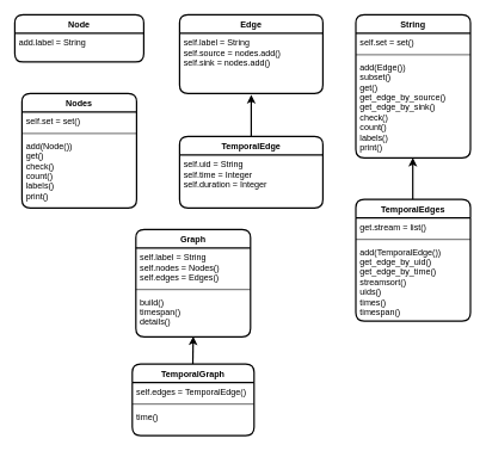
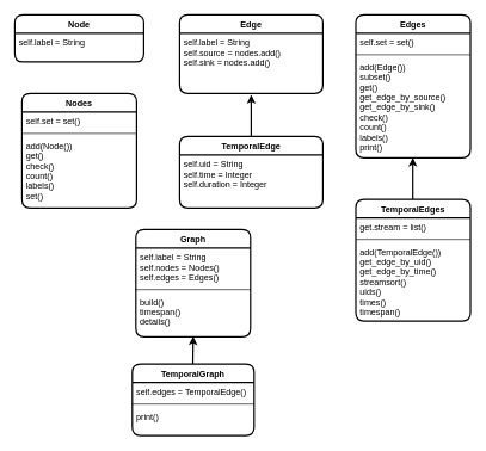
  <mxCell id="0" />
  <mxCell id="1" parent="0" />
  <mxCell id="2" value="" style="endArrow=classic;html=1;strokeWidth=2;entryX=0.5;entryY=1.024;entryDx=0;entryDy=0;entryPerimeter=0;exitX=0.5;exitY=0;exitDx=0;exitDy=0;" edge="1" parent="1" source="7" target="5"><mxGeometry width="50" height="50" relative="1" as="geometry"><mxPoint x="20" y="310" as="sourcePoint" /><mxPoint x="70" y="260" as="targetPoint" /></mxGeometry></mxCell>
  <mxCell id="3" value="" style="endArrow=classic;html=1;strokeWidth=2;entryX=0.5;entryY=1.024;entryDx=0;entryDy=0;entryPerimeter=0;exitX=0.5;exitY=0;exitDx=0;exitDy=0;" edge="1" parent="1"><mxGeometry width="50" height="50" relative="1" as="geometry"><mxPoint x="575.5" y="277.98" as="sourcePoint" /><mxPoint x="575.5" y="219.996" as="targetPoint" /></mxGeometry></mxCell>
  <mxCell id="4" value="Edge" style="swimlane;fontStyle=1;align=center;verticalAlign=top;childLayout=stackLayout;horizontal=1;startSize=26;horizontalStack=0;resizeParent=1;resizeParentMax=0;resizeLast=0;collapsible=1;marginBottom=0;strokeWidth=2;rounded=1;" vertex="1" parent="1"><mxGeometry x="250" y="20" width="200" height="110" as="geometry" /></mxCell>
  <mxCell id="5" value="self.label = String&#10;self.source = nodes.add()&#10;self.sink = nodes.add()" style="text;strokeColor=none;fillColor=none;align=left;verticalAlign=top;spacingLeft=4;spacingRight=4;overflow=hidden;rotatable=0;points=[[0,0.5],[1,0.5]];portConstraint=eastwest;rounded=0;" vertex="1" parent="4"><mxGeometry y="26" width="200" height="84" as="geometry" /></mxCell>
  <mxCell id="6" value="" style="line;strokeWidth=1;fillColor=none;align=left;verticalAlign=middle;spacingTop=-1;spacingLeft=3;spacingRight=3;rotatable=0;labelPosition=right;points=[];portConstraint=eastwest;" vertex="1" parent="4"><mxGeometry y="110" width="200" as="geometry" /></mxCell>
  <mxCell id="7" value="TemporalEdge" style="swimlane;fontStyle=1;align=center;verticalAlign=top;childLayout=stackLayout;horizontal=1;startSize=26;horizontalStack=0;resizeParent=1;resizeParentMax=0;resizeLast=0;collapsible=1;marginBottom=0;strokeWidth=2;rounded=1;" vertex="1" parent="1"><mxGeometry x="250" y="190" width="200" height="100" as="geometry"><mxRectangle x="445" y="230" width="110" height="26" as="alternateBounds" /></mxGeometry></mxCell>
  <mxCell id="8" value="self.uid = String&#10;self.time = Integer&#10;self.duration = Integer" style="text;align=left;verticalAlign=top;spacingLeft=4;spacingRight=4;overflow=hidden;rotatable=0;points=[[0,0.5],[1,0.5]];portConstraint=eastwest;" vertex="1" parent="7"><mxGeometry y="26" width="200" height="74" as="geometry" /></mxCell>
  <mxCell id="9" value="" style="line;strokeWidth=1;fillColor=none;align=left;verticalAlign=middle;spacingTop=-1;spacingLeft=3;spacingRight=3;rotatable=0;labelPosition=right;points=[];portConstraint=eastwest;" vertex="1" parent="7"><mxGeometry y="100" width="200" as="geometry" /></mxCell>
  <mxCell id="10" value="Nodes" style="swimlane;fontStyle=1;align=center;verticalAlign=top;childLayout=stackLayout;horizontal=1;startSize=26;horizontalStack=0;resizeParent=1;resizeParentMax=0;resizeLast=0;collapsible=1;marginBottom=0;rounded=1;strokeWidth=2;" vertex="1" parent="1"><mxGeometry x="30" y="130" width="160" height="160" as="geometry" /></mxCell>
  <mxCell id="11" value="self.set = set()" style="text;strokeColor=none;fillColor=none;align=left;verticalAlign=top;spacingLeft=4;spacingRight=4;overflow=hidden;rotatable=0;points=[[0,0.5],[1,0.5]];portConstraint=eastwest;strokeWidth=1;" vertex="1" parent="10"><mxGeometry y="26" width="160" height="26" as="geometry" /></mxCell>
  <mxCell id="12" value="" style="line;strokeWidth=1;fillColor=none;align=left;verticalAlign=middle;spacingTop=-1;spacingLeft=3;spacingRight=3;rotatable=0;labelPosition=right;points=[];portConstraint=eastwest;" vertex="1" parent="10"><mxGeometry y="52" width="160" height="8" as="geometry" /></mxCell>
- <mxCell id="13" value="add(Node())&#10;get()&#10;check()&#10;count()&#10;labels()&#10;print()" style="text;strokeColor=none;fillColor=none;align=left;verticalAlign=top;spacingLeft=4;spacingRight=4;overflow=hidden;rotatable=0;points=[[0,0.5],[1,0.5]];portConstraint=eastwest;strokeWidth=1;" vertex="1" parent="10"><mxGeometry y="60" width="160" height="100" as="geometry" /></mxCell>
- <mxCell id="14" value="String" style="swimlane;fontStyle=1;align=center;verticalAlign=top;childLayout=stackLayout;horizontal=1;startSize=26;horizontalStack=0;resizeParent=1;resizeParentMax=0;resizeLast=0;collapsible=1;marginBottom=0;rounded=1;strokeWidth=2;" vertex="1" parent="1"><mxGeometry x="496" y="20" width="160" height="200" as="geometry" /></mxCell>
+ <mxCell id="13" value="add(Node())&#10;get()&#10;check()&#10;count()&#10;labels()&#10;set()" style="text;strokeColor=none;fillColor=none;align=left;verticalAlign=top;spacingLeft=4;spacingRight=4;overflow=hidden;rotatable=0;points=[[0,0.5],[1,0.5]];portConstraint=eastwest;strokeWidth=1;" vertex="1" parent="10"><mxGeometry y="60" width="160" height="100" as="geometry" /></mxCell>
+ <mxCell id="14" value="Edges" style="swimlane;fontStyle=1;align=center;verticalAlign=top;childLayout=stackLayout;horizontal=1;startSize=26;horizontalStack=0;resizeParent=1;resizeParentMax=0;resizeLast=0;collapsible=1;marginBottom=0;rounded=1;strokeWidth=2;" vertex="1" parent="1"><mxGeometry x="496" y="20" width="160" height="200" as="geometry" /></mxCell>
  <mxCell id="15" value="self.set = set()" style="text;strokeColor=none;fillColor=none;align=left;verticalAlign=top;spacingLeft=4;spacingRight=4;overflow=hidden;rotatable=0;points=[[0,0.5],[1,0.5]];portConstraint=eastwest;strokeWidth=1;" vertex="1" parent="14"><mxGeometry y="26" width="160" height="26" as="geometry" /></mxCell>
  <mxCell id="16" value="" style="line;strokeWidth=1;fillColor=none;align=left;verticalAlign=middle;spacingTop=-1;spacingLeft=3;spacingRight=3;rotatable=0;labelPosition=right;points=[];portConstraint=eastwest;" vertex="1" parent="14"><mxGeometry y="52" width="160" height="8" as="geometry" /></mxCell>
  <mxCell id="17" value="add(Edge())&#10;subset()&#10;get()&#10;get_edge_by_source()&#10;get_edge_by_sink()&#10;check()&#10;count()&#10;labels()&#10;print()" style="text;strokeColor=none;fillColor=none;align=left;verticalAlign=top;spacingLeft=4;spacingRight=4;overflow=hidden;rotatable=0;points=[[0,0.5],[1,0.5]];portConstraint=eastwest;strokeWidth=1;" vertex="1" parent="14"><mxGeometry y="60" width="160" height="140" as="geometry" /></mxCell>
  <mxCell id="18" value="TemporalEdges" style="swimlane;fontStyle=1;align=center;verticalAlign=top;childLayout=stackLayout;horizontal=1;startSize=26;horizontalStack=0;resizeParent=1;resizeParentMax=0;resizeLast=0;collapsible=1;marginBottom=0;rounded=1;strokeWidth=2;" vertex="1" parent="1"><mxGeometry x="496" y="277.98" width="160" height="170" as="geometry" /></mxCell>
  <mxCell id="19" value="get.stream = list()" style="text;strokeColor=none;fillColor=none;align=left;verticalAlign=top;spacingLeft=4;spacingRight=4;overflow=hidden;rotatable=0;points=[[0,0.5],[1,0.5]];portConstraint=eastwest;strokeWidth=1;" vertex="1" parent="18"><mxGeometry y="26" width="160" height="26" as="geometry" /></mxCell>
  <mxCell id="20" value="" style="line;strokeWidth=1;fillColor=none;align=left;verticalAlign=middle;spacingTop=-1;spacingLeft=3;spacingRight=3;rotatable=0;labelPosition=right;points=[];portConstraint=eastwest;" vertex="1" parent="18"><mxGeometry y="52" width="160" height="8" as="geometry" /></mxCell>
  <mxCell id="21" value="add(TemporalEdge())&#10;get_edge_by_uid()&#10;get_edge_by_time()&#10;streamsort()&#10;uids()&#10;times()&#10;timespan()" style="text;strokeColor=none;fillColor=none;align=left;verticalAlign=top;spacingLeft=4;spacingRight=4;overflow=hidden;rotatable=0;points=[[0,0.5],[1,0.5]];portConstraint=eastwest;strokeWidth=1;" vertex="1" parent="18"><mxGeometry y="60" width="160" height="110" as="geometry" /></mxCell>
  <mxCell id="22" value="Node" style="swimlane;fontStyle=1;align=center;verticalAlign=top;childLayout=stackLayout;horizontal=1;startSize=26;horizontalStack=0;resizeParent=1;resizeParentMax=0;resizeLast=0;collapsible=1;marginBottom=0;strokeWidth=2;rounded=1;" vertex="1" parent="1"><mxGeometry x="20" y="20" width="180" height="66" as="geometry" /></mxCell>
- <mxCell id="23" value="add.label = String&#10;" style="text;strokeColor=none;fillColor=none;align=left;verticalAlign=top;spacingLeft=4;spacingRight=4;overflow=hidden;rotatable=0;points=[[0,0.5],[1,0.5]];portConstraint=eastwest;" vertex="1" parent="22"><mxGeometry y="26" width="180" height="40" as="geometry" /></mxCell>
+ <mxCell id="23" value="self.label = String&#10;" style="text;strokeColor=none;fillColor=none;align=left;verticalAlign=top;spacingLeft=4;spacingRight=4;overflow=hidden;rotatable=0;points=[[0,0.5],[1,0.5]];portConstraint=eastwest;" vertex="1" parent="22"><mxGeometry y="26" width="180" height="40" as="geometry" /></mxCell>
  <mxCell id="24" value="" style="line;strokeWidth=1;fillColor=none;align=left;verticalAlign=middle;spacingTop=-1;spacingLeft=3;spacingRight=3;rotatable=0;labelPosition=right;points=[];portConstraint=eastwest;" vertex="1" parent="22"><mxGeometry y="66" width="180" as="geometry" /></mxCell>
  <mxCell id="25" value="" style="endArrow=classic;html=1;strokeWidth=2;entryX=0.5;entryY=0.99;entryDx=0;entryDy=0;entryPerimeter=0;exitX=0.5;exitY=0;exitDx=0;exitDy=0;" edge="1" parent="1" target="29"><mxGeometry width="50" height="50" relative="1" as="geometry"><mxPoint x="268.5" y="507.98" as="sourcePoint" /><mxPoint x="268.5" y="449.996" as="targetPoint" /></mxGeometry></mxCell>
  <mxCell id="26" value="Graph" style="swimlane;fontStyle=1;align=center;verticalAlign=top;childLayout=stackLayout;horizontal=1;startSize=26;horizontalStack=0;resizeParent=1;resizeParentMax=0;resizeLast=0;collapsible=1;marginBottom=0;rounded=1;strokeWidth=2;" vertex="1" parent="1"><mxGeometry x="189" y="320" width="160" height="150" as="geometry" /></mxCell>
  <mxCell id="27" value="self.label = String&#10;self.nodes = Nodes()&#10;self.edges = Edges()" style="text;strokeColor=none;fillColor=none;align=left;verticalAlign=top;spacingLeft=4;spacingRight=4;overflow=hidden;rotatable=0;points=[[0,0.5],[1,0.5]];portConstraint=eastwest;strokeWidth=1;" vertex="1" parent="26"><mxGeometry y="26" width="160" height="54" as="geometry" /></mxCell>
  <mxCell id="28" value="" style="line;strokeWidth=1;fillColor=none;align=left;verticalAlign=middle;spacingTop=-1;spacingLeft=3;spacingRight=3;rotatable=0;labelPosition=right;points=[];portConstraint=eastwest;" vertex="1" parent="26"><mxGeometry y="80" width="160" height="8" as="geometry" /></mxCell>
  <mxCell id="29" value="build()&#10;timespan()&#10;details()" style="text;strokeColor=none;fillColor=none;align=left;verticalAlign=top;spacingLeft=4;spacingRight=4;overflow=hidden;rotatable=0;points=[[0,0.5],[1,0.5]];portConstraint=eastwest;strokeWidth=1;" vertex="1" parent="26"><mxGeometry y="88" width="160" height="62" as="geometry" /></mxCell>
  <mxCell id="30" value="TemporalGraph" style="swimlane;fontStyle=1;align=center;verticalAlign=top;childLayout=stackLayout;horizontal=1;startSize=26;horizontalStack=0;resizeParent=1;resizeParentMax=0;resizeLast=0;collapsible=1;marginBottom=0;rounded=1;strokeWidth=2;" vertex="1" parent="1"><mxGeometry x="184" y="507.98" width="170" height="100" as="geometry" /></mxCell>
  <mxCell id="31" value="self.edges = TemporalEdge()" style="text;strokeColor=none;fillColor=none;align=left;verticalAlign=top;spacingLeft=4;spacingRight=4;overflow=hidden;rotatable=0;points=[[0,0.5],[1,0.5]];portConstraint=eastwest;strokeWidth=1;" vertex="1" parent="30"><mxGeometry y="26" width="170" height="26" as="geometry" /></mxCell>
  <mxCell id="32" value="" style="line;strokeWidth=1;fillColor=none;align=left;verticalAlign=middle;spacingTop=-1;spacingLeft=3;spacingRight=3;rotatable=0;labelPosition=right;points=[];portConstraint=eastwest;" vertex="1" parent="30"><mxGeometry y="52" width="170" height="8" as="geometry" /></mxCell>
- <mxCell id="33" value="time()" style="text;strokeColor=none;fillColor=none;align=left;verticalAlign=top;spacingLeft=4;spacingRight=4;overflow=hidden;rotatable=0;points=[[0,0.5],[1,0.5]];portConstraint=eastwest;strokeWidth=1;" vertex="1" parent="30"><mxGeometry y="60" width="170" height="40" as="geometry" /></mxCell>
+ <mxCell id="33" value="print()" style="text;strokeColor=none;fillColor=none;align=left;verticalAlign=top;spacingLeft=4;spacingRight=4;overflow=hidden;rotatable=0;points=[[0,0.5],[1,0.5]];portConstraint=eastwest;strokeWidth=1;" vertex="1" parent="30"><mxGeometry y="60" width="170" height="40" as="geometry" /></mxCell>
